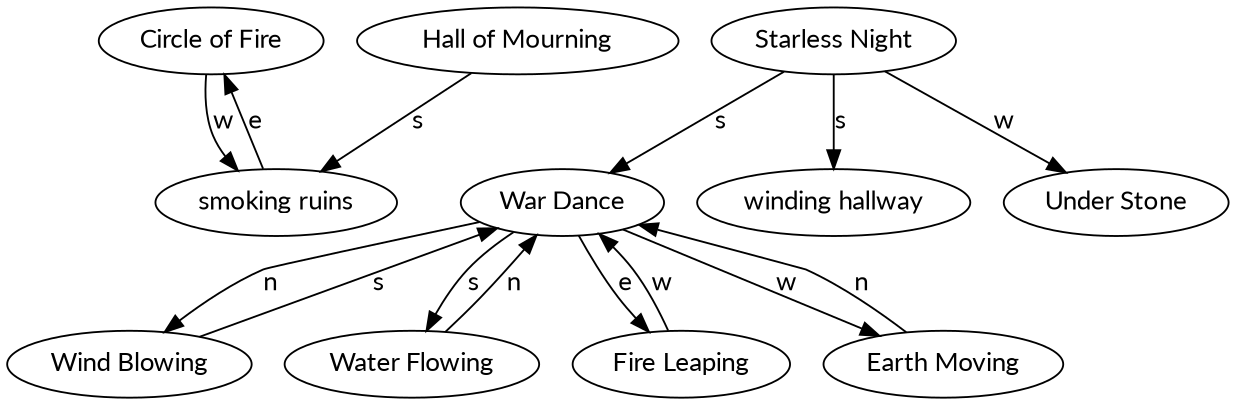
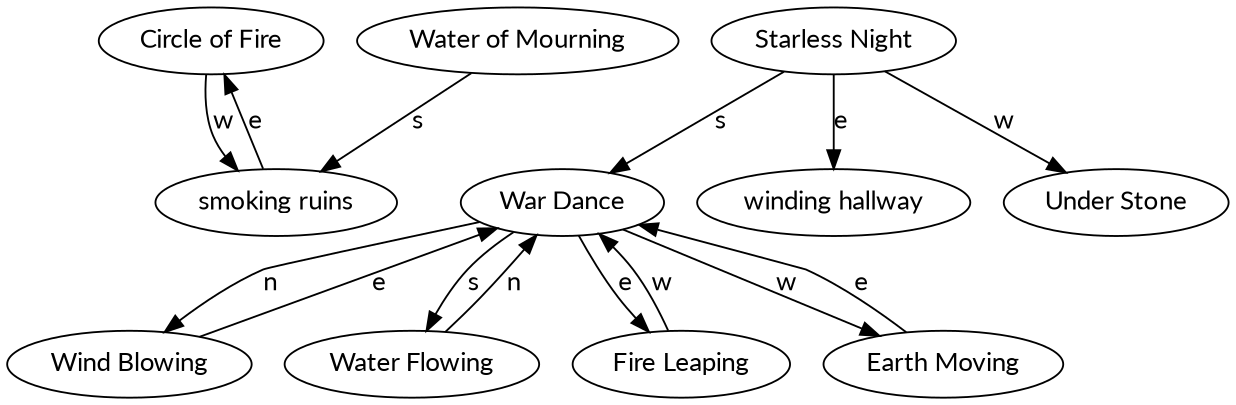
  digraph {
    fontname=Lato
    node [fontname=Lato]
    edge [fontname=Lato]
    n1 [label="Circle of Fire"]
    n2 [label="smoking ruins"]
    n3 [label="Starless Night"]
    n4 [label="War Dance"]
    n5 [label="winding hallway"]
    n6 [label="Under Stone"]
    n7 [label="Wind Blowing"]
    n8 [label="Water Flowing"]
    n9 [label="Fire Leaping"]
    n10 [label="Earth Moving"]
-   n11 [label="Hall of Mourning"]
+   n11 [label="Water of Mourning"]
    n1 -> n2 [label=w]
    n2 -> n1 [label=e]
    n3 -> n4 [label=s]
-   n3 -> n5 [label=s]
+   n3 -> n5 [label=e]
    n3 -> n6 [label=w]
    n4 -> n7 [label=n]
    n4 -> n8 [label=s]
    n4 -> n9 [label=e]
    n4 -> n10 [label=w]
-   n7 -> n4 [label=s]
+   n7 -> n4 [label=e]
    n8 -> n4 [label=n]
    n9 -> n4 [label=w]
-   n10 -> n4 [label=n]
+   n10 -> n4 [label=e]
    n11 -> n2 [label=s]
  }
